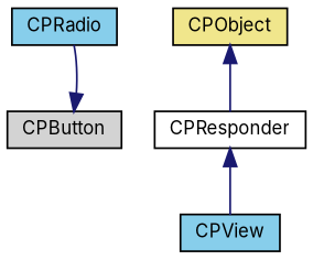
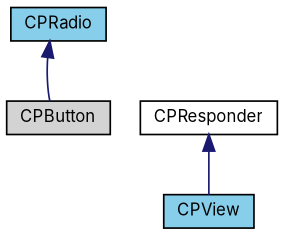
  digraph {
    fontname=Inter
    node [color=black fillcolor=skyblue fontname=Inter fontsize=10 shape=record style=filled]
    edge [color=midnightblue dir=back fontname=Inter fontsize=10 labelfontname=Helvetica labelfontsize=10 style=solid]
    n1 [fontcolor=black height=0.2 label=CPRadio width=0.4]
    n2 [fillcolor=lightgrey height=0.2 label=CPButton width=0.4]
    n3 [height=0.2 label=CPView width=0.4]
    n4 [fillcolor=white height=0.2 label=CPResponder width=0.4]
-   n5 [fillcolor=khaki height=0.2 label=CPObject width=0.4]
-   n2 -> n1
+   n1 -> n2
    n4 -> n3
-   n5 -> n4
  }
